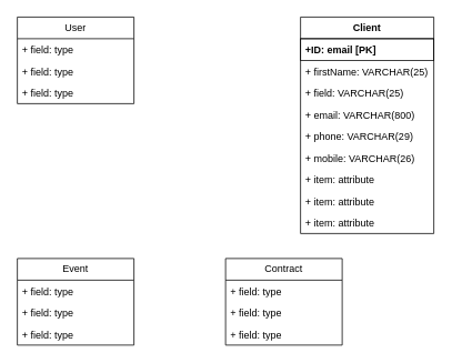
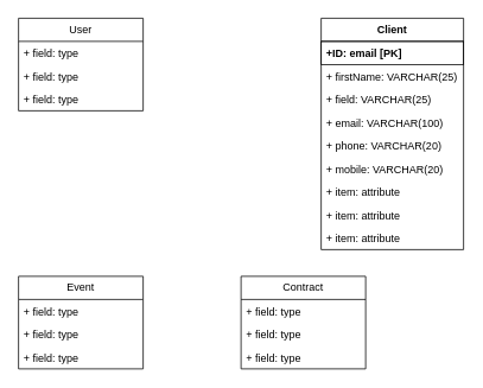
  <mxCell id="0" />
  <mxCell id="1" parent="0" />
  <mxCell id="2" value="User" style="swimlane;fontStyle=0;childLayout=stackLayout;horizontal=1;startSize=26;fillColor=none;horizontalStack=0;resizeParent=1;resizeParentMax=0;resizeLast=0;collapsible=1;marginBottom=0;whiteSpace=wrap;html=1;" vertex="1" parent="1"><mxGeometry x="20" y="20" width="140" height="104" as="geometry" /></mxCell>
  <mxCell id="3" value="+ field: type" style="text;strokeColor=none;fillColor=none;align=left;verticalAlign=top;spacingLeft=4;spacingRight=4;overflow=hidden;rotatable=0;points=[[0,0.5],[1,0.5]];portConstraint=eastwest;whiteSpace=wrap;html=1;" vertex="1" parent="2"><mxGeometry y="26" width="140" height="26" as="geometry" /></mxCell>
  <mxCell id="4" value="+ field: type" style="text;strokeColor=none;fillColor=none;align=left;verticalAlign=top;spacingLeft=4;spacingRight=4;overflow=hidden;rotatable=0;points=[[0,0.5],[1,0.5]];portConstraint=eastwest;whiteSpace=wrap;html=1;" vertex="1" parent="2"><mxGeometry y="52" width="140" height="26" as="geometry" /></mxCell>
  <mxCell id="5" value="+ field: type" style="text;strokeColor=none;fillColor=none;align=left;verticalAlign=top;spacingLeft=4;spacingRight=4;overflow=hidden;rotatable=0;points=[[0,0.5],[1,0.5]];portConstraint=eastwest;whiteSpace=wrap;html=1;" vertex="1" parent="2"><mxGeometry y="78" width="140" height="26" as="geometry" /></mxCell>
  <mxCell id="6" value="Event" style="swimlane;fontStyle=0;childLayout=stackLayout;horizontal=1;startSize=26;fillColor=none;horizontalStack=0;resizeParent=1;resizeParentMax=0;resizeLast=0;collapsible=1;marginBottom=0;whiteSpace=wrap;html=1;" vertex="1" parent="1"><mxGeometry x="20" y="310" width="140" height="104" as="geometry" /></mxCell>
  <mxCell id="7" value="+ field: type" style="text;strokeColor=none;fillColor=none;align=left;verticalAlign=top;spacingLeft=4;spacingRight=4;overflow=hidden;rotatable=0;points=[[0,0.5],[1,0.5]];portConstraint=eastwest;whiteSpace=wrap;html=1;" vertex="1" parent="6"><mxGeometry y="26" width="140" height="26" as="geometry" /></mxCell>
  <mxCell id="8" value="+ field: type" style="text;strokeColor=none;fillColor=none;align=left;verticalAlign=top;spacingLeft=4;spacingRight=4;overflow=hidden;rotatable=0;points=[[0,0.5],[1,0.5]];portConstraint=eastwest;whiteSpace=wrap;html=1;" vertex="1" parent="6"><mxGeometry y="52" width="140" height="26" as="geometry" /></mxCell>
  <mxCell id="9" value="+ field: type" style="text;strokeColor=none;fillColor=none;align=left;verticalAlign=top;spacingLeft=4;spacingRight=4;overflow=hidden;rotatable=0;points=[[0,0.5],[1,0.5]];portConstraint=eastwest;whiteSpace=wrap;html=1;" vertex="1" parent="6"><mxGeometry y="78" width="140" height="26" as="geometry" /></mxCell>
  <mxCell id="10" value="Contract" style="swimlane;fontStyle=0;childLayout=stackLayout;horizontal=1;startSize=26;fillColor=none;horizontalStack=0;resizeParent=1;resizeParentMax=0;resizeLast=0;collapsible=1;marginBottom=0;whiteSpace=wrap;html=1;" vertex="1" parent="1"><mxGeometry x="270" y="310" width="140" height="104" as="geometry" /></mxCell>
  <mxCell id="11" value="+ field: type" style="text;strokeColor=none;fillColor=none;align=left;verticalAlign=top;spacingLeft=4;spacingRight=4;overflow=hidden;rotatable=0;points=[[0,0.5],[1,0.5]];portConstraint=eastwest;whiteSpace=wrap;html=1;" vertex="1" parent="10"><mxGeometry y="26" width="140" height="26" as="geometry" /></mxCell>
  <mxCell id="12" value="+ field: type" style="text;strokeColor=none;fillColor=none;align=left;verticalAlign=top;spacingLeft=4;spacingRight=4;overflow=hidden;rotatable=0;points=[[0,0.5],[1,0.5]];portConstraint=eastwest;whiteSpace=wrap;html=1;" vertex="1" parent="10"><mxGeometry y="52" width="140" height="26" as="geometry" /></mxCell>
  <mxCell id="13" value="+ field: type" style="text;strokeColor=none;fillColor=none;align=left;verticalAlign=top;spacingLeft=4;spacingRight=4;overflow=hidden;rotatable=0;points=[[0,0.5],[1,0.5]];portConstraint=eastwest;whiteSpace=wrap;html=1;" vertex="1" parent="10"><mxGeometry y="78" width="140" height="26" as="geometry" /></mxCell>
  <mxCell id="14" value="&lt;b&gt;Client&lt;/b&gt;" style="swimlane;fontStyle=0;childLayout=stackLayout;horizontal=1;startSize=26;fillColor=none;horizontalStack=0;resizeParent=1;resizeParentMax=0;resizeLast=0;collapsible=1;marginBottom=0;whiteSpace=wrap;html=1;movable=1;resizable=1;rotatable=1;deletable=1;editable=1;locked=0;connectable=1;" vertex="1" parent="1"><mxGeometry x="360" y="20" width="160" height="260" as="geometry"><mxRectangle x="460" y="60" width="70" height="30" as="alternateBounds" /></mxGeometry></mxCell>
  <mxCell id="15" value="&lt;b&gt;+ID: email [PK]&lt;/b&gt;" style="text;strokeColor=default;fillColor=none;align=left;verticalAlign=top;spacingLeft=4;spacingRight=4;overflow=hidden;rotatable=0;points=[[0,0.5],[1,0.5]];portConstraint=eastwest;whiteSpace=wrap;html=1;" vertex="1" parent="14"><mxGeometry y="26" width="160" height="26" as="geometry" /></mxCell>
  <mxCell id="16" value="+ firstName: VARCHAR(25)" style="text;strokeColor=none;fillColor=none;align=left;verticalAlign=top;spacingLeft=4;spacingRight=4;overflow=hidden;rotatable=0;points=[[0,0.5],[1,0.5]];portConstraint=eastwest;whiteSpace=wrap;html=1;" vertex="1" parent="14"><mxGeometry y="52" width="160" height="26" as="geometry" /></mxCell>
  <mxCell id="17" value="&lt;div&gt;+ field: VARCHAR(25)&lt;/div&gt;" style="text;strokeColor=none;fillColor=none;align=left;verticalAlign=top;spacingLeft=4;spacingRight=4;overflow=hidden;rotatable=0;points=[[0,0.5],[1,0.5]];portConstraint=eastwest;whiteSpace=wrap;html=1;" vertex="1" parent="14"><mxGeometry y="78" width="160" height="26" as="geometry" /></mxCell>
- <mxCell id="18" value="+ email: VARCHAR(800)" style="text;strokeColor=none;fillColor=none;align=left;verticalAlign=top;spacingLeft=4;spacingRight=4;overflow=hidden;rotatable=0;points=[[0,0.5],[1,0.5]];portConstraint=eastwest;whiteSpace=wrap;html=1;" vertex="1" parent="14"><mxGeometry y="104" width="160" height="26" as="geometry" /></mxCell>
- <mxCell id="19" value="+ phone: VARCHAR(29)" style="text;strokeColor=none;fillColor=none;align=left;verticalAlign=top;spacingLeft=4;spacingRight=4;overflow=hidden;rotatable=0;points=[[0,0.5],[1,0.5]];portConstraint=eastwest;whiteSpace=wrap;html=1;" vertex="1" parent="14"><mxGeometry y="130" width="160" height="26" as="geometry" /></mxCell>
- <mxCell id="20" value="+ mobile: VARCHAR(26)" style="text;strokeColor=none;fillColor=none;align=left;verticalAlign=top;spacingLeft=4;spacingRight=4;overflow=hidden;rotatable=0;points=[[0,0.5],[1,0.5]];portConstraint=eastwest;whiteSpace=wrap;html=1;" vertex="1" parent="14"><mxGeometry y="156" width="160" height="26" as="geometry" /></mxCell>
+ <mxCell id="18" value="+ email: VARCHAR(100)" style="text;strokeColor=none;fillColor=none;align=left;verticalAlign=top;spacingLeft=4;spacingRight=4;overflow=hidden;rotatable=0;points=[[0,0.5],[1,0.5]];portConstraint=eastwest;whiteSpace=wrap;html=1;" vertex="1" parent="14"><mxGeometry y="104" width="160" height="26" as="geometry" /></mxCell>
+ <mxCell id="19" value="+ phone: VARCHAR(20)" style="text;strokeColor=none;fillColor=none;align=left;verticalAlign=top;spacingLeft=4;spacingRight=4;overflow=hidden;rotatable=0;points=[[0,0.5],[1,0.5]];portConstraint=eastwest;whiteSpace=wrap;html=1;" vertex="1" parent="14"><mxGeometry y="130" width="160" height="26" as="geometry" /></mxCell>
+ <mxCell id="20" value="+ mobile: VARCHAR(20)" style="text;strokeColor=none;fillColor=none;align=left;verticalAlign=top;spacingLeft=4;spacingRight=4;overflow=hidden;rotatable=0;points=[[0,0.5],[1,0.5]];portConstraint=eastwest;whiteSpace=wrap;html=1;" vertex="1" parent="14"><mxGeometry y="156" width="160" height="26" as="geometry" /></mxCell>
  <mxCell id="21" value="+ item: attribute" style="text;strokeColor=none;fillColor=none;align=left;verticalAlign=top;spacingLeft=4;spacingRight=4;overflow=hidden;rotatable=0;points=[[0,0.5],[1,0.5]];portConstraint=eastwest;whiteSpace=wrap;html=1;" vertex="1" parent="14"><mxGeometry y="182" width="160" height="26" as="geometry" /></mxCell>
  <mxCell id="22" value="+ item: attribute" style="text;strokeColor=none;fillColor=none;align=left;verticalAlign=top;spacingLeft=4;spacingRight=4;overflow=hidden;rotatable=0;points=[[0,0.5],[1,0.5]];portConstraint=eastwest;whiteSpace=wrap;html=1;" vertex="1" parent="14"><mxGeometry y="208" width="160" height="26" as="geometry" /></mxCell>
  <mxCell id="23" value="+ item: attribute" style="text;strokeColor=none;fillColor=none;align=left;verticalAlign=top;spacingLeft=4;spacingRight=4;overflow=hidden;rotatable=0;points=[[0,0.5],[1,0.5]];portConstraint=eastwest;whiteSpace=wrap;html=1;" vertex="1" parent="14"><mxGeometry y="234" width="160" height="26" as="geometry" /></mxCell>
